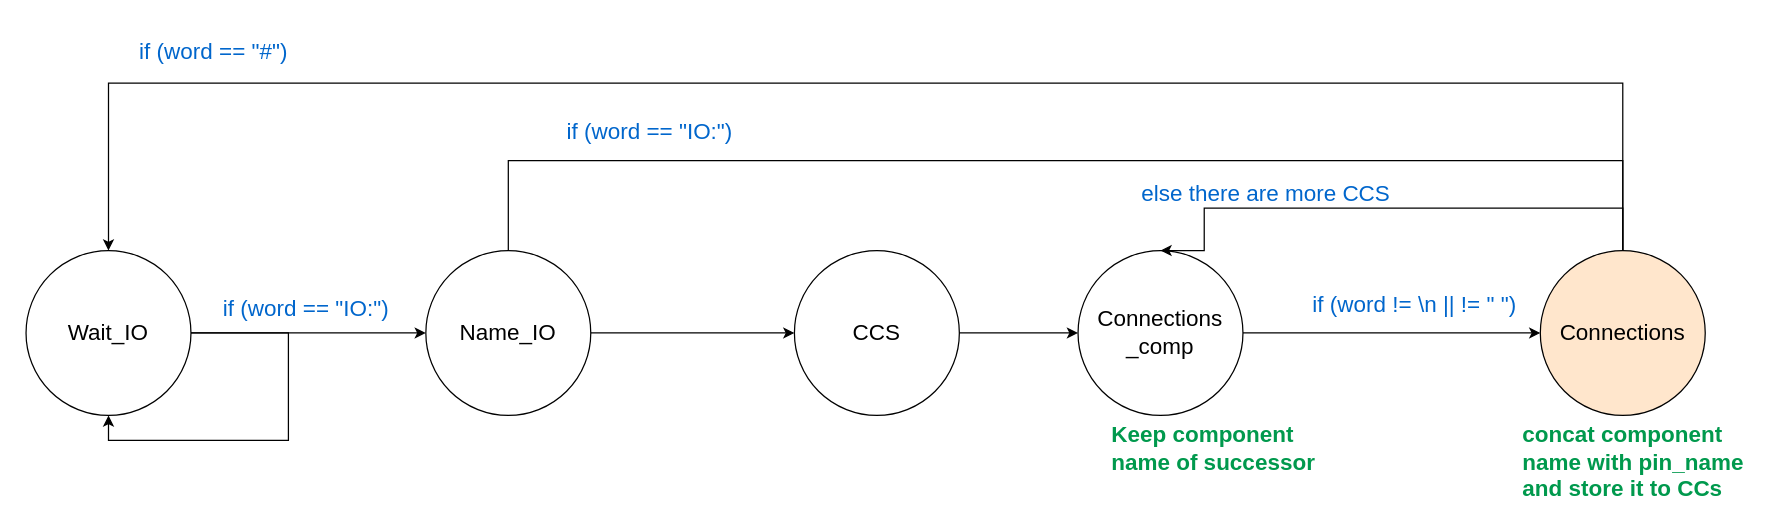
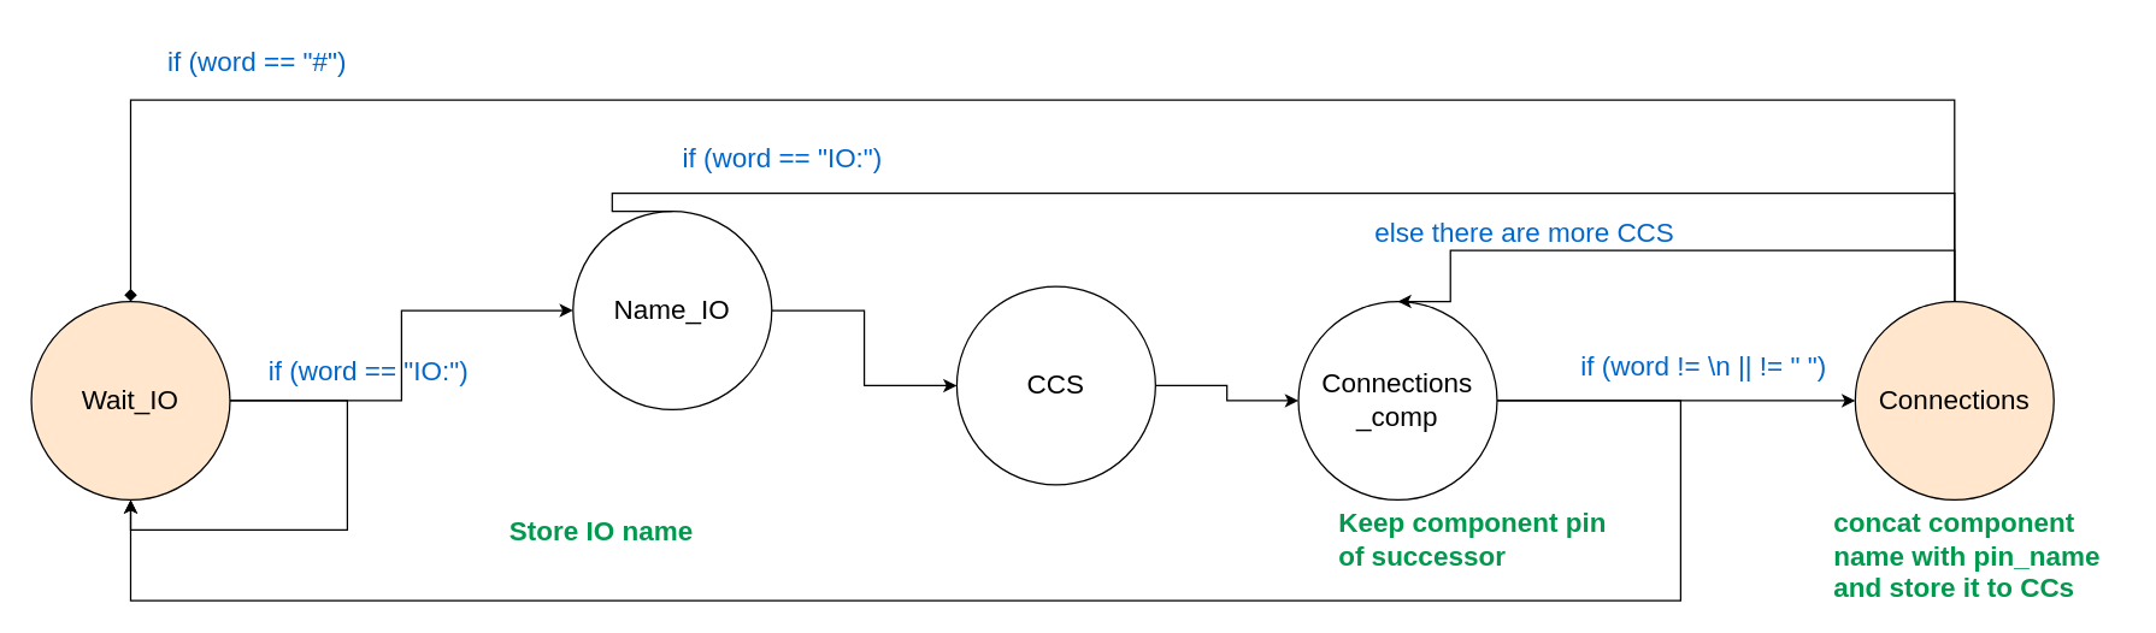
  <mxCell id="0" />
  <mxCell id="1" parent="0" />
  <mxCell id="2" style="edgeStyle=orthogonalEdgeStyle;rounded=0;orthogonalLoop=1;jettySize=auto;html=1;" edge="1" parent="1" source="3" target="5"><mxGeometry relative="1" as="geometry" /></mxCell>
- <mxCell id="3" value="&lt;font style=&quot;font-size: 18px;&quot;&gt;Wait_IO&lt;/font&gt;" style="ellipse;whiteSpace=wrap;html=1;aspect=fixed;" vertex="1" parent="1"><mxGeometry x="20" y="200" width="132" height="132" as="geometry" /></mxCell>
+ <mxCell id="3" value="&lt;font style=&quot;font-size: 18px;&quot;&gt;Wait_IO&lt;/font&gt;" style="ellipse;whiteSpace=wrap;html=1;aspect=fixed;fillColor=#ffe6cc;" vertex="1" parent="1"><mxGeometry x="20" y="200" width="132" height="132" as="geometry" /></mxCell>
  <mxCell id="4" style="edgeStyle=orthogonalEdgeStyle;rounded=0;orthogonalLoop=1;jettySize=auto;html=1;entryX=0;entryY=0.5;entryDx=0;entryDy=0;" edge="1" parent="1" source="5" target="7"><mxGeometry relative="1" as="geometry" /></mxCell>
- <mxCell id="5" value="&lt;font style=&quot;font-size: 18px;&quot;&gt;Name_IO&lt;/font&gt;" style="ellipse;whiteSpace=wrap;html=1;aspect=fixed;" vertex="1" parent="1"><mxGeometry x="340" y="200" width="132" height="132" as="geometry" /></mxCell>
+ <mxCell id="5" value="&lt;font style=&quot;font-size: 18px;&quot;&gt;Name_IO&lt;/font&gt;" style="ellipse;whiteSpace=wrap;html=1;aspect=fixed;" vertex="1" parent="1"><mxGeometry x="380" y="140" width="132" height="132" as="geometry" /></mxCell>
  <mxCell id="6" style="edgeStyle=orthogonalEdgeStyle;rounded=0;orthogonalLoop=1;jettySize=auto;html=1;entryX=0;entryY=0.5;entryDx=0;entryDy=0;" edge="1" parent="1" source="7" target="10"><mxGeometry relative="1" as="geometry" /></mxCell>
- <mxCell id="7" value="&lt;font style=&quot;font-size: 18px;&quot;&gt;CCS&lt;/font&gt;" style="ellipse;whiteSpace=wrap;html=1;aspect=fixed;" vertex="1" parent="1"><mxGeometry x="635" y="200" width="132" height="132" as="geometry" /></mxCell>
+ <mxCell id="7" value="&lt;font style=&quot;font-size: 18px;&quot;&gt;CCS&lt;/font&gt;" style="ellipse;whiteSpace=wrap;html=1;aspect=fixed;" vertex="1" parent="1"><mxGeometry x="635" y="190" width="132" height="132" as="geometry" /></mxCell>
  <mxCell id="8" style="edgeStyle=orthogonalEdgeStyle;rounded=0;orthogonalLoop=1;jettySize=auto;html=1;" edge="1" parent="1" source="10" target="14"><mxGeometry relative="1" as="geometry" /></mxCell>
+ <mxCell id="9" style="edgeStyle=orthogonalEdgeStyle;rounded=0;orthogonalLoop=1;jettySize=auto;html=1;entryX=0.5;entryY=1;entryDx=0;entryDy=0;" edge="1" parent="1" source="10" target="3"><mxGeometry relative="1" as="geometry"><Array as="points"><mxPoint x="1116" y="266" /><mxPoint x="1116" y="399" /><mxPoint x="86" y="399" /></Array></mxGeometry></mxCell>
  <mxCell id="10" value="&lt;font style=&quot;font-size: 18px;&quot;&gt;Connections&lt;br&gt;_comp&lt;br&gt;&lt;/font&gt;" style="ellipse;whiteSpace=wrap;html=1;aspect=fixed;" vertex="1" parent="1"><mxGeometry x="862" y="200" width="132" height="132" as="geometry" /></mxCell>
  <mxCell id="11" style="edgeStyle=orthogonalEdgeStyle;rounded=0;orthogonalLoop=1;jettySize=auto;html=1;entryX=0.5;entryY=0;entryDx=0;entryDy=0;endArrow=none;" edge="1" parent="1" source="14" target="5"><mxGeometry relative="1" as="geometry"><Array as="points"><mxPoint x="1298" y="128" /><mxPoint x="406" y="128" /></Array></mxGeometry></mxCell>
- <mxCell id="12" style="edgeStyle=orthogonalEdgeStyle;rounded=0;orthogonalLoop=1;jettySize=auto;html=1;entryX=0.5;entryY=0;entryDx=0;entryDy=0;" edge="1" parent="1" source="14" target="3"><mxGeometry relative="1" as="geometry"><Array as="points"><mxPoint x="1298" y="66" /><mxPoint x="86" y="66" /></Array></mxGeometry></mxCell>
+ <mxCell id="12" style="edgeStyle=orthogonalEdgeStyle;rounded=0;orthogonalLoop=1;jettySize=auto;html=1;entryX=0.5;entryY=0;entryDx=0;entryDy=0;endArrow=diamond;" edge="1" parent="1" source="14" target="3"><mxGeometry relative="1" as="geometry"><Array as="points"><mxPoint x="1298" y="66" /><mxPoint x="86" y="66" /></Array></mxGeometry></mxCell>
  <mxCell id="13" style="edgeStyle=orthogonalEdgeStyle;rounded=0;orthogonalLoop=1;jettySize=auto;html=1;entryX=0.5;entryY=0;entryDx=0;entryDy=0;" edge="1" parent="1" source="14" target="10"><mxGeometry relative="1" as="geometry"><Array as="points"><mxPoint x="1298" y="166" /><mxPoint x="963" y="166" /></Array></mxGeometry></mxCell>
  <mxCell id="14" value="&lt;font style=&quot;font-size: 18px;&quot;&gt;Connections&lt;br&gt;&lt;/font&gt;" style="ellipse;whiteSpace=wrap;html=1;aspect=fixed;fillColor=#ffe6cc;" vertex="1" parent="1"><mxGeometry x="1232" y="200" width="132" height="132" as="geometry" /></mxCell>
  <mxCell id="15" value="&lt;span style=&quot;font-size: 18px;&quot;&gt;&lt;font color=&quot;#0066cc&quot;&gt;if (word == &quot;IO:&quot;)&lt;/font&gt;&lt;/span&gt;" style="text;html=1;strokeColor=none;fillColor=none;align=left;verticalAlign=middle;whiteSpace=wrap;rounded=0;" vertex="1" parent="1"><mxGeometry x="176" y="226" width="140" height="41" as="geometry" /></mxCell>
  <mxCell id="16" style="edgeStyle=orthogonalEdgeStyle;rounded=0;orthogonalLoop=1;jettySize=auto;html=1;entryX=0.5;entryY=1;entryDx=0;entryDy=0;exitX=1;exitY=0.5;exitDx=0;exitDy=0;" edge="1" parent="1" source="3" target="3"><mxGeometry relative="1" as="geometry"><Array as="points"><mxPoint x="230" y="266" /><mxPoint x="230" y="352" /><mxPoint x="86" y="352" /></Array></mxGeometry></mxCell>
+ <mxCell id="17" value="&lt;span style=&quot;font-size: 18px;&quot;&gt;&lt;font color=&quot;#00994d&quot;&gt;&lt;b&gt;Store IO name&lt;/b&gt;&lt;/font&gt;&lt;/span&gt;" style="text;html=1;strokeColor=none;fillColor=none;align=left;verticalAlign=middle;whiteSpace=wrap;rounded=0;" vertex="1" parent="1"><mxGeometry x="336" y="332" width="140" height="41" as="geometry" /></mxCell>
  <mxCell id="18" value="&lt;span style=&quot;font-size: 18px;&quot;&gt;&lt;font color=&quot;#0066cc&quot;&gt;if (word != \n || != &quot; &quot;)&lt;/font&gt;&lt;/span&gt;" style="text;html=1;strokeColor=none;fillColor=none;align=left;verticalAlign=middle;whiteSpace=wrap;rounded=0;" vertex="1" parent="1"><mxGeometry x="1048" y="223" width="166" height="41" as="geometry" /></mxCell>
- <mxCell id="19" value="&lt;font color=&quot;#00994d&quot;&gt;&lt;span style=&quot;font-size: 18px;&quot;&gt;&lt;b&gt;Keep component name of successor&lt;/b&gt;&lt;/span&gt;&lt;/font&gt;" style="text;html=1;strokeColor=none;fillColor=none;align=left;verticalAlign=middle;whiteSpace=wrap;rounded=0;" vertex="1" parent="1"><mxGeometry x="887" y="338" width="194" height="41" as="geometry" /></mxCell>
+ <mxCell id="19" value="&lt;font color=&quot;#00994d&quot;&gt;&lt;span style=&quot;font-size: 18px;&quot;&gt;&lt;b&gt;Keep component pin of successor&lt;/b&gt;&lt;/span&gt;&lt;/font&gt;" style="text;html=1;strokeColor=none;fillColor=none;align=left;verticalAlign=middle;whiteSpace=wrap;rounded=0;" vertex="1" parent="1"><mxGeometry x="887" y="338" width="194" height="41" as="geometry" /></mxCell>
  <mxCell id="20" value="&lt;font color=&quot;#00994d&quot;&gt;&lt;span style=&quot;font-size: 18px;&quot;&gt;&lt;b&gt;concat component name with pin_name and store it to CCs&lt;/b&gt;&lt;/span&gt;&lt;/font&gt;" style="text;html=1;strokeColor=none;fillColor=none;align=left;verticalAlign=middle;whiteSpace=wrap;rounded=0;" vertex="1" parent="1"><mxGeometry x="1216" y="349" width="194" height="41" as="geometry" /></mxCell>
  <mxCell id="21" value="&lt;span style=&quot;font-size: 18px;&quot;&gt;&lt;font color=&quot;#0066cc&quot;&gt;if (word == &quot;IO:&quot;)&lt;/font&gt;&lt;/span&gt;" style="text;html=1;strokeColor=none;fillColor=none;align=left;verticalAlign=middle;whiteSpace=wrap;rounded=0;" vertex="1" parent="1"><mxGeometry x="451" y="84" width="166" height="41" as="geometry" /></mxCell>
  <mxCell id="22" value="&lt;span style=&quot;font-size: 18px;&quot;&gt;&lt;font color=&quot;#0066cc&quot;&gt;if (word == &quot;#&quot;)&lt;/font&gt;&lt;/span&gt;" style="text;html=1;strokeColor=none;fillColor=none;align=left;verticalAlign=middle;whiteSpace=wrap;rounded=0;" vertex="1" parent="1"><mxGeometry x="109" y="20" width="166" height="41" as="geometry" /></mxCell>
  <mxCell id="23" value="&lt;span style=&quot;font-size: 18px;&quot;&gt;&lt;font color=&quot;#0066cc&quot;&gt;else there are more CCS&lt;/font&gt;&lt;/span&gt;" style="text;html=1;strokeColor=none;fillColor=none;align=left;verticalAlign=middle;whiteSpace=wrap;rounded=0;" vertex="1" parent="1"><mxGeometry x="911" y="134" width="209" height="41" as="geometry" /></mxCell>
